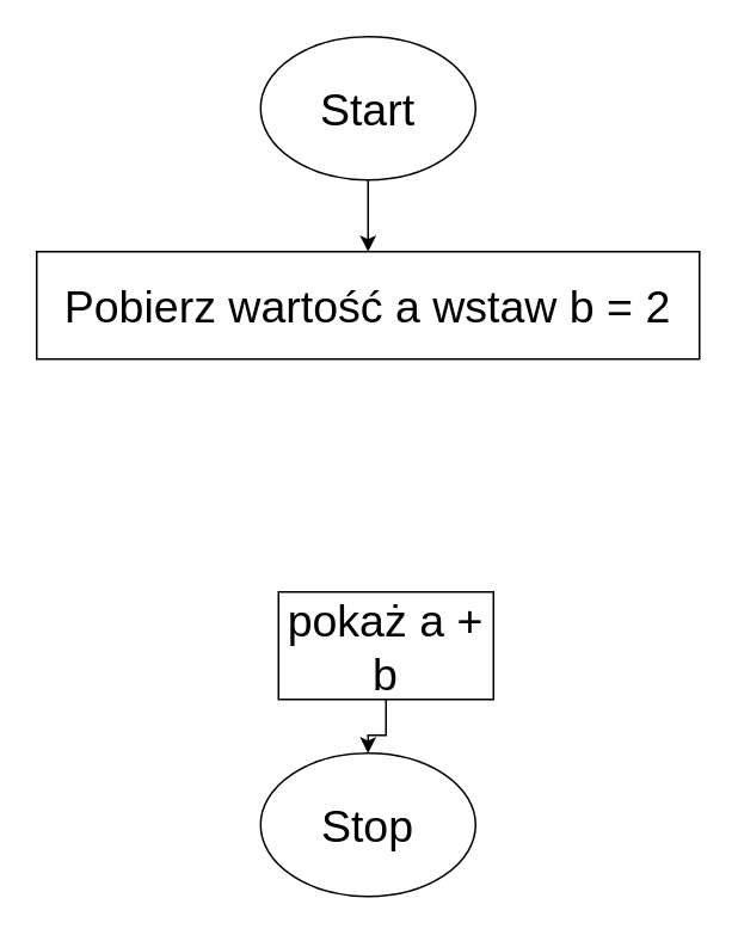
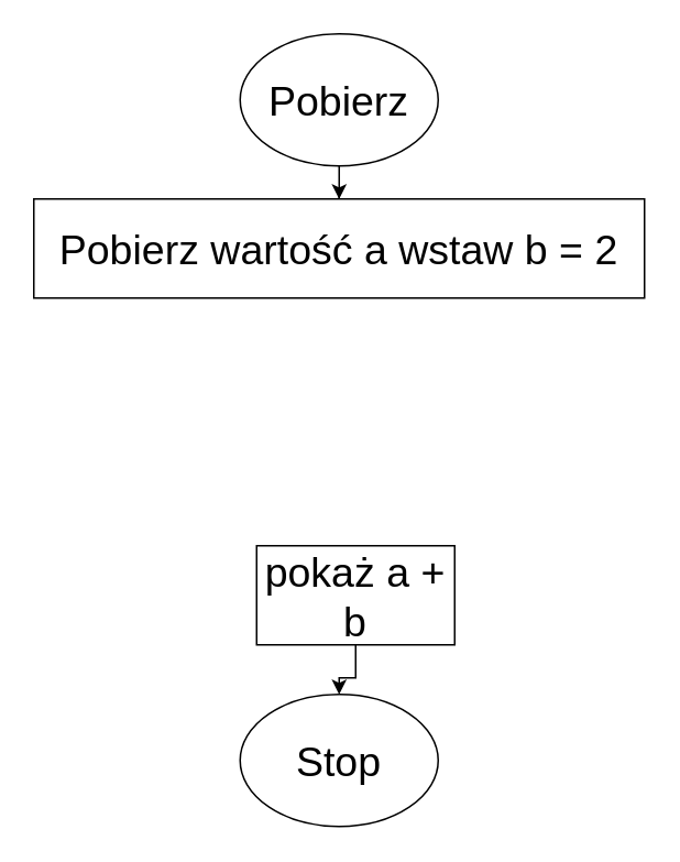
  <mxCell id="0" />
  <mxCell id="1" parent="0" />
  <mxCell id="2" style="edgeStyle=orthogonalEdgeStyle;rounded=0;orthogonalLoop=1;jettySize=auto;html=1;fontSize=25;" edge="1" parent="1" source="3" target="5"><mxGeometry relative="1" as="geometry" /></mxCell>
- <mxCell id="3" value="&lt;font style=&quot;font-size: 25px;&quot;&gt;Start&lt;/font&gt;" style="ellipse;whiteSpace=wrap;html=1;" vertex="1" parent="1"><mxGeometry x="145" y="20" width="120" height="80" as="geometry" /></mxCell>
+ <mxCell id="3" value="&lt;font style=&quot;font-size: 25px;&quot;&gt;Pobierz&lt;/font&gt;" style="ellipse;whiteSpace=wrap;html=1;" vertex="1" parent="1"><mxGeometry x="145" y="20" width="120" height="80" as="geometry" /></mxCell>
  <mxCell id="4" value="Stop" style="ellipse;whiteSpace=wrap;html=1;fontSize=25;" vertex="1" parent="1"><mxGeometry x="145" y="420" width="120" height="80" as="geometry" /></mxCell>
- <mxCell id="5" value="Pobierz wartość a wstaw b = 2" style="rounded=0;whiteSpace=wrap;html=1;fontSize=25;" vertex="1" parent="1"><mxGeometry x="20" y="140" width="370" height="60" as="geometry" /></mxCell>
+ <mxCell id="5" value="Pobierz wartość a wstaw b = 2" style="rounded=0;whiteSpace=wrap;html=1;fontSize=25;" vertex="1" parent="1"><mxGeometry x="20" y="120" width="370" height="60" as="geometry" /></mxCell>
  <mxCell id="6" style="edgeStyle=orthogonalEdgeStyle;rounded=0;orthogonalLoop=1;jettySize=auto;html=1;entryX=0.5;entryY=0;entryDx=0;entryDy=0;fontSize=25;" edge="1" parent="1" source="7" target="4"><mxGeometry relative="1" as="geometry" /></mxCell>
  <mxCell id="7" value="pokaż a + b" style="rounded=0;whiteSpace=wrap;html=1;fontSize=25;" vertex="1" parent="1"><mxGeometry x="155" y="330" width="120" height="60" as="geometry" /></mxCell>
